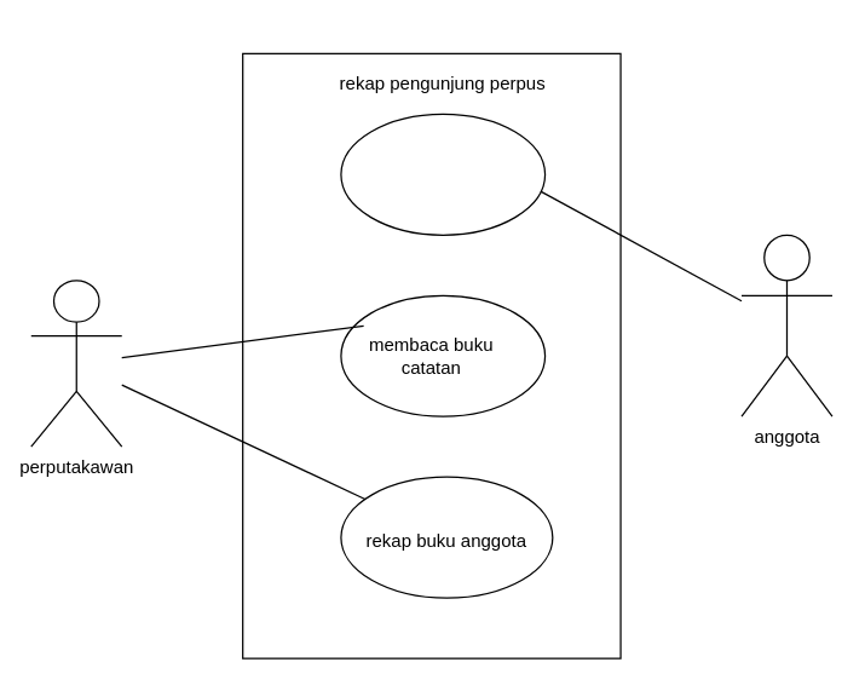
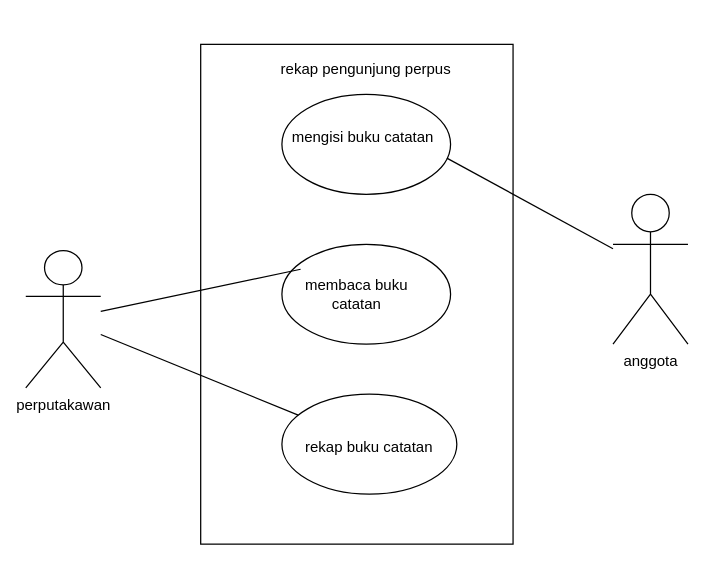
  <mxCell id="0" />
  <mxCell id="1" parent="0" />
  <mxCell id="2" value="" style="rounded=0;whiteSpace=wrap;html=1;" vertex="1" parent="1"><mxGeometry x="160" y="35" width="250" height="400" as="geometry" /></mxCell>
  <mxCell id="3" value="" style="ellipse;whiteSpace=wrap;html=1;" vertex="1" parent="1"><mxGeometry x="225" y="75" width="135" height="80" as="geometry" /></mxCell>
+ <mxCell id="4" value="mengisi buku catatan" style="text;html=1;strokeColor=none;fillColor=none;align=center;verticalAlign=middle;whiteSpace=wrap;rounded=0;" vertex="1" parent="1"><mxGeometry x="230" y="90" width="120" height="40" as="geometry" /></mxCell>
  <mxCell id="5" value="" style="ellipse;whiteSpace=wrap;html=1;" vertex="1" parent="1"><mxGeometry x="225" y="195" width="135" height="80" as="geometry" /></mxCell>
  <mxCell id="6" value="membaca buku catatan" style="text;html=1;strokeColor=none;fillColor=none;align=center;verticalAlign=middle;whiteSpace=wrap;rounded=0;" vertex="1" parent="1"><mxGeometry x="230" y="220" width="110" height="30" as="geometry" /></mxCell>
  <mxCell id="7" value="" style="ellipse;whiteSpace=wrap;html=1;" vertex="1" parent="1"><mxGeometry x="225" y="315" width="140" height="80" as="geometry" /></mxCell>
- <mxCell id="8" value="rekap buku anggota" style="text;html=1;strokeColor=none;fillColor=none;align=center;verticalAlign=middle;whiteSpace=wrap;rounded=0;" vertex="1" parent="1"><mxGeometry x="240" y="340" width="110" height="35" as="geometry" /></mxCell>
+ <mxCell id="8" value="rekap buku catatan" style="text;html=1;strokeColor=none;fillColor=none;align=center;verticalAlign=middle;whiteSpace=wrap;rounded=0;" vertex="1" parent="1"><mxGeometry x="240" y="340" width="110" height="35" as="geometry" /></mxCell>
  <mxCell id="9" value="rekap pengunjung perpus" style="text;html=1;strokeColor=none;fillColor=none;align=center;verticalAlign=middle;whiteSpace=wrap;rounded=0;" vertex="1" parent="1"><mxGeometry x="205" y="20" width="175" height="70" as="geometry" /></mxCell>
  <mxCell id="10" value="anggota" style="shape=umlActor;verticalLabelPosition=bottom;verticalAlign=top;html=1;outlineConnect=0;" vertex="1" parent="1"><mxGeometry x="490" y="155" width="60" height="120" as="geometry" /></mxCell>
- <mxCell id="11" value="perputakawan" style="shape=umlActor;verticalLabelPosition=bottom;verticalAlign=top;html=1;outlineConnect=0;" vertex="1" parent="1"><mxGeometry x="20" y="185" width="60" height="110" as="geometry" /></mxCell>
+ <mxCell id="11" value="perputakawan" style="shape=umlActor;verticalLabelPosition=bottom;verticalAlign=top;html=1;outlineConnect=0;" vertex="1" parent="1"><mxGeometry x="20" y="200" width="60" height="110" as="geometry" /></mxCell>
  <mxCell id="12" value="" style="endArrow=none;html=1;rounded=0;exitX=0.978;exitY=0.638;exitDx=0;exitDy=0;exitPerimeter=0;" edge="1" parent="1" source="3" target="10"><mxGeometry width="50" height="50" relative="1" as="geometry"><mxPoint x="430" y="125" as="sourcePoint" /><mxPoint x="580" y="365" as="targetPoint" /></mxGeometry></mxCell>
  <mxCell id="13" value="" style="endArrow=none;html=1;rounded=0;exitX=0.111;exitY=0.25;exitDx=0;exitDy=0;exitPerimeter=0;" edge="1" parent="1" source="5" target="11"><mxGeometry width="50" height="50" relative="1" as="geometry"><mxPoint x="280" y="255" as="sourcePoint" /><mxPoint x="330" y="205" as="targetPoint" /></mxGeometry></mxCell>
  <mxCell id="14" value="" style="endArrow=none;html=1;rounded=0;" edge="1" parent="1" source="11" target="7"><mxGeometry width="50" height="50" relative="1" as="geometry"><mxPoint x="90" y="285" as="sourcePoint" /><mxPoint x="140" y="235" as="targetPoint" /></mxGeometry></mxCell>
